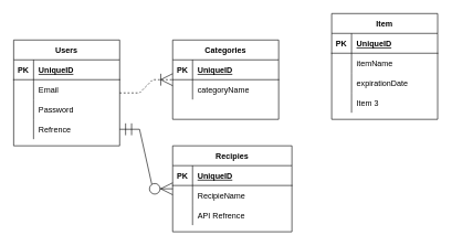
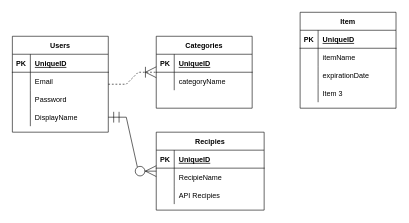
  <mxCell id="0" />
  <mxCell id="1" parent="0" />
  <mxCell id="2" value="Users" style="shape=table;startSize=30;container=1;collapsible=1;childLayout=tableLayout;fixedRows=1;rowLines=0;fontStyle=1;align=center;resizeLast=1;" vertex="1" parent="1"><mxGeometry x="20" y="60" width="160" height="160" as="geometry" /></mxCell>
  <mxCell id="3" value="" style="shape=tableRow;horizontal=0;startSize=0;swimlaneHead=0;swimlaneBody=0;fillColor=none;collapsible=0;dropTarget=0;points=[[0,0.5],[1,0.5]];portConstraint=eastwest;top=0;left=0;right=0;bottom=1;" vertex="1" parent="2"><mxGeometry y="30" width="160" height="30" as="geometry" /></mxCell>
  <mxCell id="4" value="PK" style="shape=partialRectangle;connectable=0;fillColor=none;top=0;left=0;bottom=0;right=0;fontStyle=1;overflow=hidden;" vertex="1" parent="3"><mxGeometry width="30" height="30" as="geometry"><mxRectangle width="30" height="30" as="alternateBounds" /></mxGeometry></mxCell>
  <mxCell id="5" value="UniqueID" style="shape=partialRectangle;connectable=0;fillColor=none;top=0;left=0;bottom=0;right=0;align=left;spacingLeft=6;fontStyle=5;overflow=hidden;" vertex="1" parent="3"><mxGeometry x="30" width="130" height="30" as="geometry"><mxRectangle width="130" height="30" as="alternateBounds" /></mxGeometry></mxCell>
  <mxCell id="6" value="" style="shape=tableRow;horizontal=0;startSize=0;swimlaneHead=0;swimlaneBody=0;fillColor=none;collapsible=0;dropTarget=0;points=[[0,0.5],[1,0.5]];portConstraint=eastwest;top=0;left=0;right=0;bottom=0;" vertex="1" parent="2"><mxGeometry y="60" width="160" height="30" as="geometry" /></mxCell>
  <mxCell id="7" value="" style="shape=partialRectangle;connectable=0;fillColor=none;top=0;left=0;bottom=0;right=0;editable=1;overflow=hidden;" vertex="1" parent="6"><mxGeometry width="30" height="30" as="geometry"><mxRectangle width="30" height="30" as="alternateBounds" /></mxGeometry></mxCell>
  <mxCell id="8" value="Email" style="shape=partialRectangle;connectable=0;fillColor=none;top=0;left=0;bottom=0;right=0;align=left;spacingLeft=6;overflow=hidden;" vertex="1" parent="6"><mxGeometry x="30" width="130" height="30" as="geometry"><mxRectangle width="130" height="30" as="alternateBounds" /></mxGeometry></mxCell>
  <mxCell id="9" value="" style="shape=tableRow;horizontal=0;startSize=0;swimlaneHead=0;swimlaneBody=0;fillColor=none;collapsible=0;dropTarget=0;points=[[0,0.5],[1,0.5]];portConstraint=eastwest;top=0;left=0;right=0;bottom=0;" vertex="1" parent="2"><mxGeometry y="90" width="160" height="30" as="geometry" /></mxCell>
  <mxCell id="10" value="" style="shape=partialRectangle;connectable=0;fillColor=none;top=0;left=0;bottom=0;right=0;editable=1;overflow=hidden;" vertex="1" parent="9"><mxGeometry width="30" height="30" as="geometry"><mxRectangle width="30" height="30" as="alternateBounds" /></mxGeometry></mxCell>
  <mxCell id="11" value="Password" style="shape=partialRectangle;connectable=0;fillColor=none;top=0;left=0;bottom=0;right=0;align=left;spacingLeft=6;overflow=hidden;" vertex="1" parent="9"><mxGeometry x="30" width="130" height="30" as="geometry"><mxRectangle width="130" height="30" as="alternateBounds" /></mxGeometry></mxCell>
  <mxCell id="12" value="" style="shape=tableRow;horizontal=0;startSize=0;swimlaneHead=0;swimlaneBody=0;fillColor=none;collapsible=0;dropTarget=0;points=[[0,0.5],[1,0.5]];portConstraint=eastwest;top=0;left=0;right=0;bottom=0;" vertex="1" parent="2"><mxGeometry y="120" width="160" height="30" as="geometry" /></mxCell>
  <mxCell id="13" value="" style="shape=partialRectangle;connectable=0;fillColor=none;top=0;left=0;bottom=0;right=0;editable=1;overflow=hidden;" vertex="1" parent="12"><mxGeometry width="30" height="30" as="geometry"><mxRectangle width="30" height="30" as="alternateBounds" /></mxGeometry></mxCell>
- <mxCell id="14" value="Refrence" style="shape=partialRectangle;connectable=0;fillColor=none;top=0;left=0;bottom=0;right=0;align=left;spacingLeft=6;overflow=hidden;" vertex="1" parent="12"><mxGeometry x="30" width="130" height="30" as="geometry"><mxRectangle width="130" height="30" as="alternateBounds" /></mxGeometry></mxCell>
+ <mxCell id="14" value="DisplayName" style="shape=partialRectangle;connectable=0;fillColor=none;top=0;left=0;bottom=0;right=0;align=left;spacingLeft=6;overflow=hidden;" vertex="1" parent="12"><mxGeometry x="30" width="130" height="30" as="geometry"><mxRectangle width="130" height="30" as="alternateBounds" /></mxGeometry></mxCell>
  <mxCell id="15" value="Categories" style="shape=table;startSize=30;container=1;collapsible=1;childLayout=tableLayout;fixedRows=1;rowLines=0;fontStyle=1;align=center;resizeLast=1;" vertex="1" parent="1"><mxGeometry x="260" y="60" width="160" height="120" as="geometry" /></mxCell>
  <mxCell id="16" value="" style="shape=tableRow;horizontal=0;startSize=0;swimlaneHead=0;swimlaneBody=0;fillColor=none;collapsible=0;dropTarget=0;points=[[0,0.5],[1,0.5]];portConstraint=eastwest;top=0;left=0;right=0;bottom=1;" vertex="1" parent="15"><mxGeometry y="30" width="160" height="30" as="geometry" /></mxCell>
  <mxCell id="17" value="PK" style="shape=partialRectangle;connectable=0;fillColor=none;top=0;left=0;bottom=0;right=0;fontStyle=1;overflow=hidden;" vertex="1" parent="16"><mxGeometry width="30" height="30" as="geometry"><mxRectangle width="30" height="30" as="alternateBounds" /></mxGeometry></mxCell>
  <mxCell id="18" value="UniqueID" style="shape=partialRectangle;connectable=0;fillColor=none;top=0;left=0;bottom=0;right=0;align=left;spacingLeft=6;fontStyle=5;overflow=hidden;" vertex="1" parent="16"><mxGeometry x="30" width="130" height="30" as="geometry"><mxRectangle width="130" height="30" as="alternateBounds" /></mxGeometry></mxCell>
  <mxCell id="19" value="" style="shape=tableRow;horizontal=0;startSize=0;swimlaneHead=0;swimlaneBody=0;fillColor=none;collapsible=0;dropTarget=0;points=[[0,0.5],[1,0.5]];portConstraint=eastwest;top=0;left=0;right=0;bottom=0;" vertex="1" parent="15"><mxGeometry y="60" width="160" height="30" as="geometry" /></mxCell>
  <mxCell id="20" value="" style="shape=partialRectangle;connectable=0;fillColor=none;top=0;left=0;bottom=0;right=0;editable=1;overflow=hidden;" vertex="1" parent="19"><mxGeometry width="30" height="30" as="geometry"><mxRectangle width="30" height="30" as="alternateBounds" /></mxGeometry></mxCell>
  <mxCell id="21" value="categoryName" style="shape=partialRectangle;connectable=0;fillColor=none;top=0;left=0;bottom=0;right=0;align=left;spacingLeft=6;overflow=hidden;" vertex="1" parent="19"><mxGeometry x="30" width="130" height="30" as="geometry"><mxRectangle width="130" height="30" as="alternateBounds" /></mxGeometry></mxCell>
  <mxCell id="22" value="Recipies" style="shape=table;startSize=30;container=1;collapsible=1;childLayout=tableLayout;fixedRows=1;rowLines=0;fontStyle=1;align=center;resizeLast=1;" vertex="1" parent="1"><mxGeometry x="260" y="220" width="180" height="130" as="geometry" /></mxCell>
  <mxCell id="23" value="" style="shape=tableRow;horizontal=0;startSize=0;swimlaneHead=0;swimlaneBody=0;fillColor=none;collapsible=0;dropTarget=0;points=[[0,0.5],[1,0.5]];portConstraint=eastwest;top=0;left=0;right=0;bottom=1;" vertex="1" parent="22"><mxGeometry y="30" width="180" height="30" as="geometry" /></mxCell>
  <mxCell id="24" value="PK" style="shape=partialRectangle;connectable=0;fillColor=none;top=0;left=0;bottom=0;right=0;fontStyle=1;overflow=hidden;" vertex="1" parent="23"><mxGeometry width="30" height="30" as="geometry"><mxRectangle width="30" height="30" as="alternateBounds" /></mxGeometry></mxCell>
  <mxCell id="25" value="UniqueID" style="shape=partialRectangle;connectable=0;fillColor=none;top=0;left=0;bottom=0;right=0;align=left;spacingLeft=6;fontStyle=5;overflow=hidden;" vertex="1" parent="23"><mxGeometry x="30" width="150" height="30" as="geometry"><mxRectangle width="150" height="30" as="alternateBounds" /></mxGeometry></mxCell>
  <mxCell id="26" value="" style="shape=tableRow;horizontal=0;startSize=0;swimlaneHead=0;swimlaneBody=0;fillColor=none;collapsible=0;dropTarget=0;points=[[0,0.5],[1,0.5]];portConstraint=eastwest;top=0;left=0;right=0;bottom=0;" vertex="1" parent="22"><mxGeometry y="60" width="180" height="30" as="geometry" /></mxCell>
  <mxCell id="27" value="" style="shape=partialRectangle;connectable=0;fillColor=none;top=0;left=0;bottom=0;right=0;editable=1;overflow=hidden;" vertex="1" parent="26"><mxGeometry width="30" height="30" as="geometry"><mxRectangle width="30" height="30" as="alternateBounds" /></mxGeometry></mxCell>
  <mxCell id="28" value="RecipieName" style="shape=partialRectangle;connectable=0;fillColor=none;top=0;left=0;bottom=0;right=0;align=left;spacingLeft=6;overflow=hidden;" vertex="1" parent="26"><mxGeometry x="30" width="150" height="30" as="geometry"><mxRectangle width="150" height="30" as="alternateBounds" /></mxGeometry></mxCell>
  <mxCell id="29" value="" style="shape=tableRow;horizontal=0;startSize=0;swimlaneHead=0;swimlaneBody=0;fillColor=none;collapsible=0;dropTarget=0;points=[[0,0.5],[1,0.5]];portConstraint=eastwest;top=0;left=0;right=0;bottom=0;" vertex="1" parent="22"><mxGeometry y="90" width="180" height="30" as="geometry" /></mxCell>
  <mxCell id="30" value="" style="shape=partialRectangle;connectable=0;fillColor=none;top=0;left=0;bottom=0;right=0;editable=1;overflow=hidden;" vertex="1" parent="29"><mxGeometry width="30" height="30" as="geometry"><mxRectangle width="30" height="30" as="alternateBounds" /></mxGeometry></mxCell>
- <mxCell id="31" value="API Refrence" style="shape=partialRectangle;connectable=0;fillColor=none;top=0;left=0;bottom=0;right=0;align=left;spacingLeft=6;overflow=hidden;" vertex="1" parent="29"><mxGeometry x="30" width="150" height="30" as="geometry"><mxRectangle width="150" height="30" as="alternateBounds" /></mxGeometry></mxCell>
+ <mxCell id="31" value="API Recipies" style="shape=partialRectangle;connectable=0;fillColor=none;top=0;left=0;bottom=0;right=0;align=left;spacingLeft=6;overflow=hidden;" vertex="1" parent="29"><mxGeometry x="30" width="150" height="30" as="geometry"><mxRectangle width="150" height="30" as="alternateBounds" /></mxGeometry></mxCell>
  <mxCell id="32" value="Item" style="shape=table;startSize=30;container=1;collapsible=1;childLayout=tableLayout;fixedRows=1;rowLines=0;fontStyle=1;align=center;resizeLast=1;" vertex="1" parent="1"><mxGeometry x="500" y="20" width="160" height="160" as="geometry" /></mxCell>
  <mxCell id="33" value="" style="shape=tableRow;horizontal=0;startSize=0;swimlaneHead=0;swimlaneBody=0;fillColor=none;collapsible=0;dropTarget=0;points=[[0,0.5],[1,0.5]];portConstraint=eastwest;top=0;left=0;right=0;bottom=1;" vertex="1" parent="32"><mxGeometry y="30" width="160" height="30" as="geometry" /></mxCell>
  <mxCell id="34" value="PK" style="shape=partialRectangle;connectable=0;fillColor=none;top=0;left=0;bottom=0;right=0;fontStyle=1;overflow=hidden;" vertex="1" parent="33"><mxGeometry width="30" height="30" as="geometry"><mxRectangle width="30" height="30" as="alternateBounds" /></mxGeometry></mxCell>
  <mxCell id="35" value="UniqueID" style="shape=partialRectangle;connectable=0;fillColor=none;top=0;left=0;bottom=0;right=0;align=left;spacingLeft=6;fontStyle=5;overflow=hidden;" vertex="1" parent="33"><mxGeometry x="30" width="130" height="30" as="geometry"><mxRectangle width="130" height="30" as="alternateBounds" /></mxGeometry></mxCell>
  <mxCell id="36" value="" style="shape=tableRow;horizontal=0;startSize=0;swimlaneHead=0;swimlaneBody=0;fillColor=none;collapsible=0;dropTarget=0;points=[[0,0.5],[1,0.5]];portConstraint=eastwest;top=0;left=0;right=0;bottom=0;" vertex="1" parent="32"><mxGeometry y="60" width="160" height="30" as="geometry" /></mxCell>
  <mxCell id="37" value="" style="shape=partialRectangle;connectable=0;fillColor=none;top=0;left=0;bottom=0;right=0;editable=1;overflow=hidden;" vertex="1" parent="36"><mxGeometry width="30" height="30" as="geometry"><mxRectangle width="30" height="30" as="alternateBounds" /></mxGeometry></mxCell>
  <mxCell id="38" value="itemName" style="shape=partialRectangle;connectable=0;fillColor=none;top=0;left=0;bottom=0;right=0;align=left;spacingLeft=6;overflow=hidden;" vertex="1" parent="36"><mxGeometry x="30" width="130" height="30" as="geometry"><mxRectangle width="130" height="30" as="alternateBounds" /></mxGeometry></mxCell>
  <mxCell id="39" value="" style="shape=tableRow;horizontal=0;startSize=0;swimlaneHead=0;swimlaneBody=0;fillColor=none;collapsible=0;dropTarget=0;points=[[0,0.5],[1,0.5]];portConstraint=eastwest;top=0;left=0;right=0;bottom=0;" vertex="1" parent="32"><mxGeometry y="90" width="160" height="30" as="geometry" /></mxCell>
  <mxCell id="40" value="" style="shape=partialRectangle;connectable=0;fillColor=none;top=0;left=0;bottom=0;right=0;editable=1;overflow=hidden;" vertex="1" parent="39"><mxGeometry width="30" height="30" as="geometry"><mxRectangle width="30" height="30" as="alternateBounds" /></mxGeometry></mxCell>
  <mxCell id="41" value="expirationDate" style="shape=partialRectangle;connectable=0;fillColor=none;top=0;left=0;bottom=0;right=0;align=left;spacingLeft=6;overflow=hidden;" vertex="1" parent="39"><mxGeometry x="30" width="130" height="30" as="geometry"><mxRectangle width="130" height="30" as="alternateBounds" /></mxGeometry></mxCell>
  <mxCell id="42" value="" style="shape=tableRow;horizontal=0;startSize=0;swimlaneHead=0;swimlaneBody=0;fillColor=none;collapsible=0;dropTarget=0;points=[[0,0.5],[1,0.5]];portConstraint=eastwest;top=0;left=0;right=0;bottom=0;" vertex="1" parent="32"><mxGeometry y="120" width="160" height="30" as="geometry" /></mxCell>
  <mxCell id="43" value="" style="shape=partialRectangle;connectable=0;fillColor=none;top=0;left=0;bottom=0;right=0;editable=1;overflow=hidden;" vertex="1" parent="42"><mxGeometry width="30" height="30" as="geometry"><mxRectangle width="30" height="30" as="alternateBounds" /></mxGeometry></mxCell>
  <mxCell id="44" value="Item 3" style="shape=partialRectangle;connectable=0;fillColor=none;top=0;left=0;bottom=0;right=0;align=left;spacingLeft=6;overflow=hidden;" vertex="1" parent="42"><mxGeometry x="30" width="130" height="30" as="geometry"><mxRectangle width="130" height="30" as="alternateBounds" /></mxGeometry></mxCell>
  <mxCell id="45" value="" style="edgeStyle=entityRelationEdgeStyle;fontSize=12;html=1;endArrow=ERoneToMany;rounded=0;strokeWidth=1;endSize=16;dashed=1;" edge="1" parent="1" source="2" target="15"><mxGeometry width="100" height="100" relative="1" as="geometry"><mxPoint x="270" y="350" as="sourcePoint" /><mxPoint x="370" y="250" as="targetPoint" /></mxGeometry></mxCell>
  <mxCell id="46" value="" style="edgeStyle=entityRelationEdgeStyle;fontSize=12;html=1;endArrow=ERzeroToMany;startArrow=ERmandOne;rounded=0;startSize=16;endSize=16;strokeWidth=1;exitX=1;exitY=0.5;exitDx=0;exitDy=0;" edge="1" parent="1" source="12" target="22"><mxGeometry width="100" height="100" relative="1" as="geometry"><mxPoint x="-40" y="400" as="sourcePoint" /><mxPoint x="60" y="300" as="targetPoint" /></mxGeometry></mxCell>
